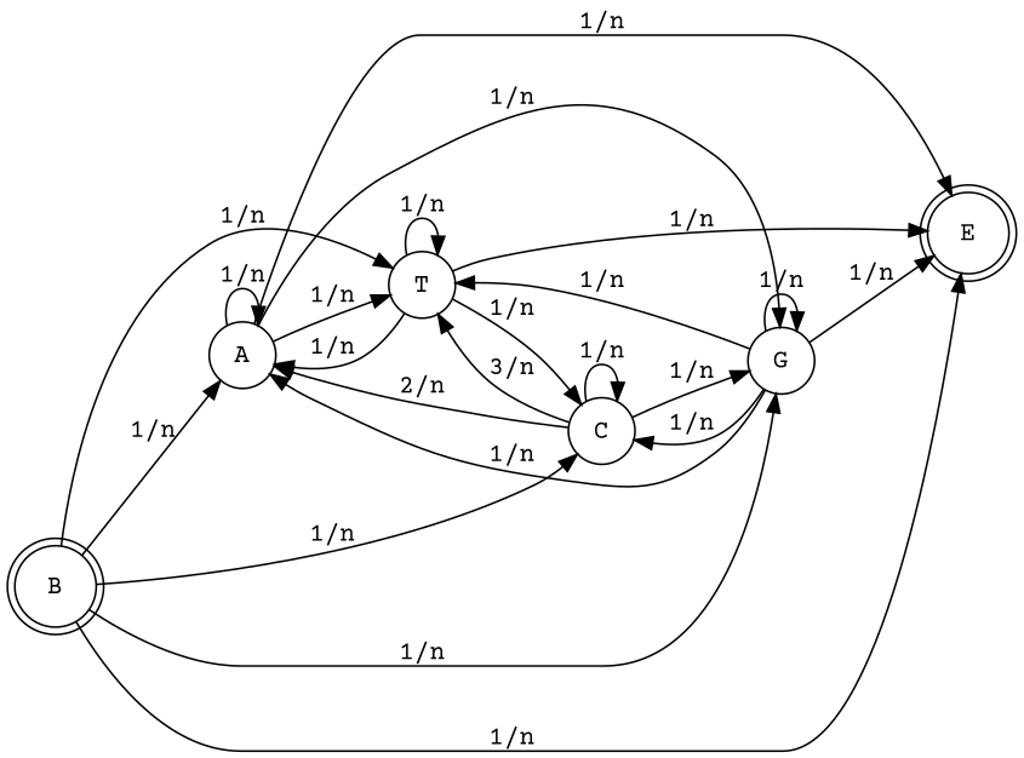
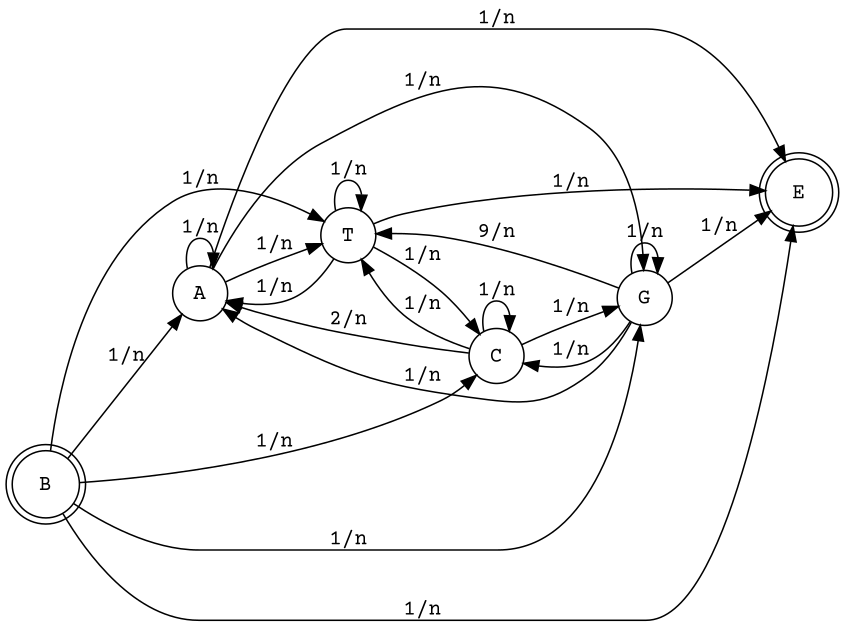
  digraph {
    fontname="Courier Prime"
    rankdir=LR
    node [fontname="Courier Prime" shape=circle]
    edge [fontname="Courier Prime"]
    B [shape=doublecircle]
    A
    C
    T
    G
    E [shape=doublecircle]
    B -> A [label="1/n"]
    B -> C [label="1/n"]
    B -> T [label="1/n"]
    B -> G [label="1/n"]
    B -> E [label="1/n"]
    A -> A [label="1/n"]
    A -> T [label="1/n"]
    A -> G [label="1/n"]
    A -> E [label="1/n"]
    C -> A [label="2/n"]
    C -> C [label="1/n"]
-   C -> T [label="3/n"]
+   C -> T [label="1/n"]
    C -> G [label="1/n"]
    T -> A [label="1/n"]
    T -> C [label="1/n"]
    T -> T [label="1/n"]
    T -> E [label="1/n"]
    G -> A [label="1/n"]
    G -> C [label="1/n"]
-   G -> T [label="1/n"]
+   G -> T [label="9/n"]
    G -> G [label="1/n"]
    G -> E [label="1/n"]
  }
